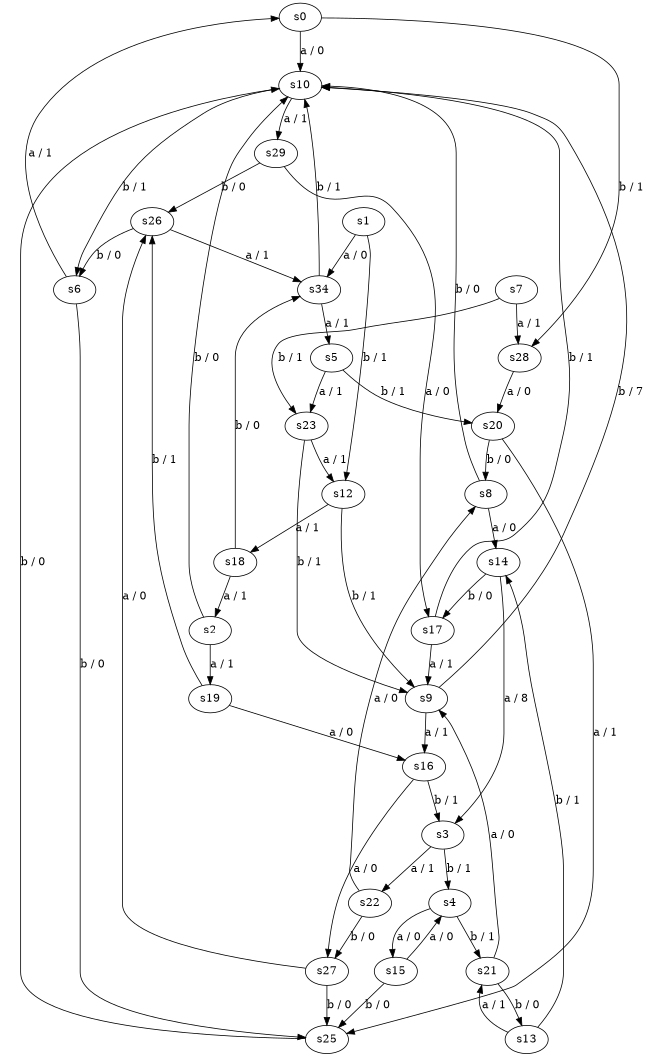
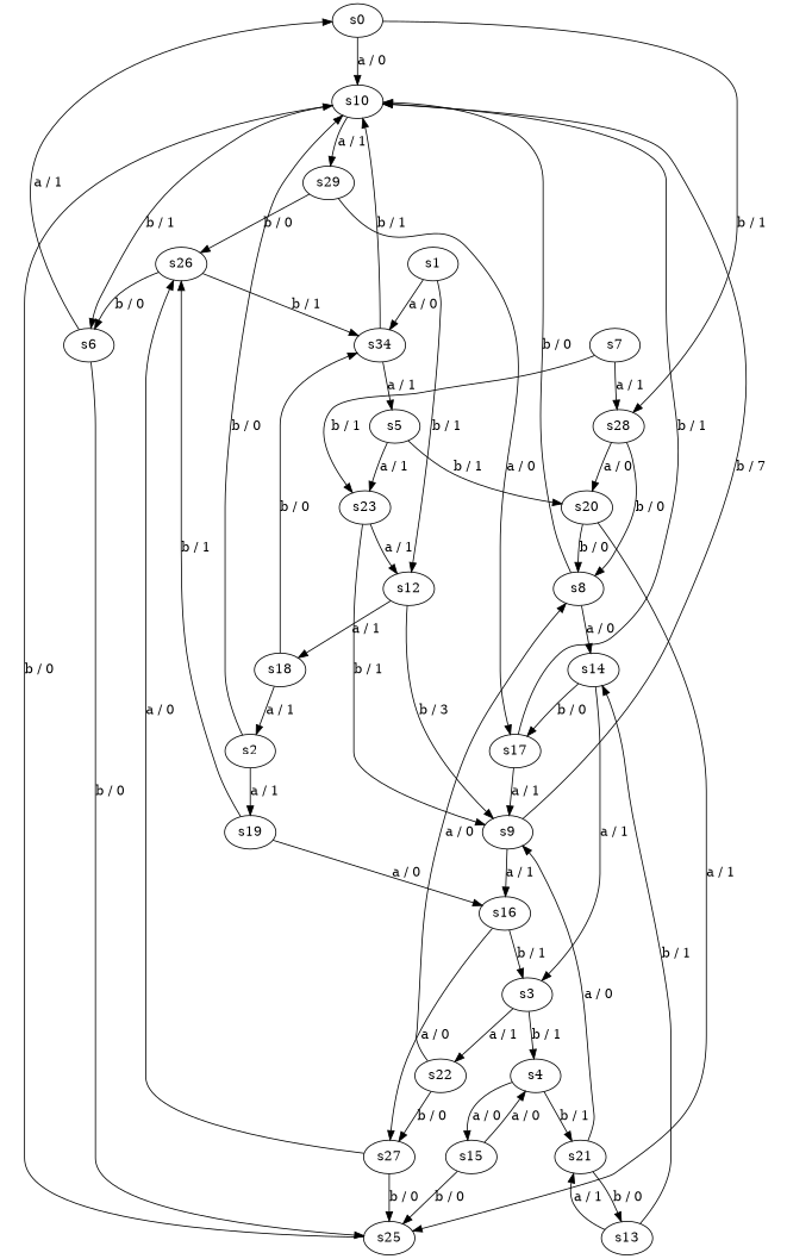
  digraph {
    s0
    s10
    s28
    s6
    s29
    s8
    s20
    s25
    s26
    s17
    n11 [label=s34]
    s1
    s12
    s5
    s9
    s18
    s23
    s2
    s19
    s16
    s3
    s27
    s22
    s4
    s15
    s21
    s14
    s13
    s7
    s0 -> s10 [label="a / 0"]
    s0 -> s28 [label="b / 1"]
    s10 -> s6 [label="b / 1"]
    s10 -> s29 [label="a / 1"]
+   s28 -> s8 [label="b / 0"]
    s28 -> s20 [label="a / 0"]
    s6 -> s0 [label="a / 1"]
    s6 -> s25 [label="b / 0"]
    s29 -> s26 [label="b / 0"]
    s29 -> s17 [label="a / 0"]
    s8 -> s10 [label="b / 0"]
    s8 -> s14 [label="a / 0"]
    s20 -> s8 [label="b / 0"]
    s20 -> s25 [label="a / 1"]
    s25 -> s10 [label="b / 0"]
    s26 -> s6 [label="b / 0"]
-   s26 -> n11 [label="a / 1"]
+   s26 -> n11 [label="b / 1"]
    s17 -> s10 [label="b / 1"]
    s17 -> s9 [label="a / 1"]
    n11 -> s10 [label="b / 1"]
    n11 -> s5 [label="a / 1"]
    s1 -> n11 [label="a / 0"]
    s1 -> s12 [label="b / 1"]
-   s12 -> s9 [label="b / 1"]
+   s12 -> s9 [label="b / 3"]
    s12 -> s18 [label="a / 1"]
    s5 -> s20 [label="b / 1"]
    s5 -> s23 [label="a / 1"]
    s9 -> s10 [label="b / 7"]
    s9 -> s16 [label="a / 1"]
    s18 -> n11 [label="b / 0"]
    s18 -> s2 [label="a / 1"]
    s23 -> s12 [label="a / 1"]
    s23 -> s9 [label="b / 1"]
    s2 -> s10 [label="b / 0"]
    s2 -> s19 [label="a / 1"]
    s19 -> s26 [label="b / 1"]
    s19 -> s16 [label="a / 0"]
    s16 -> s3 [label="b / 1"]
    s16 -> s27 [label="a / 0"]
    s3 -> s22 [label="a / 1"]
    s3 -> s4 [label="b / 1"]
    s27 -> s25 [label="b / 0"]
    s27 -> s26 [label="a / 0"]
    s22 -> s8 [label="a / 0"]
    s22 -> s27 [label="b / 0"]
    s4 -> s15 [label="a / 0"]
    s4 -> s21 [label="b / 1"]
    s15 -> s25 [label="b / 0"]
    s15 -> s4 [label="a / 0"]
    s21 -> s9 [label="a / 0"]
    s21 -> s13 [label="b / 0"]
    s14 -> s17 [label="b / 0"]
-   s14 -> s3 [label="a / 8"]
+   s14 -> s3 [label="a / 1"]
    s13 -> s21 [label="a / 1"]
    s13 -> s14 [label="b / 1"]
    s7 -> s28 [label="a / 1"]
    s7 -> s23 [label="b / 1"]
  }
